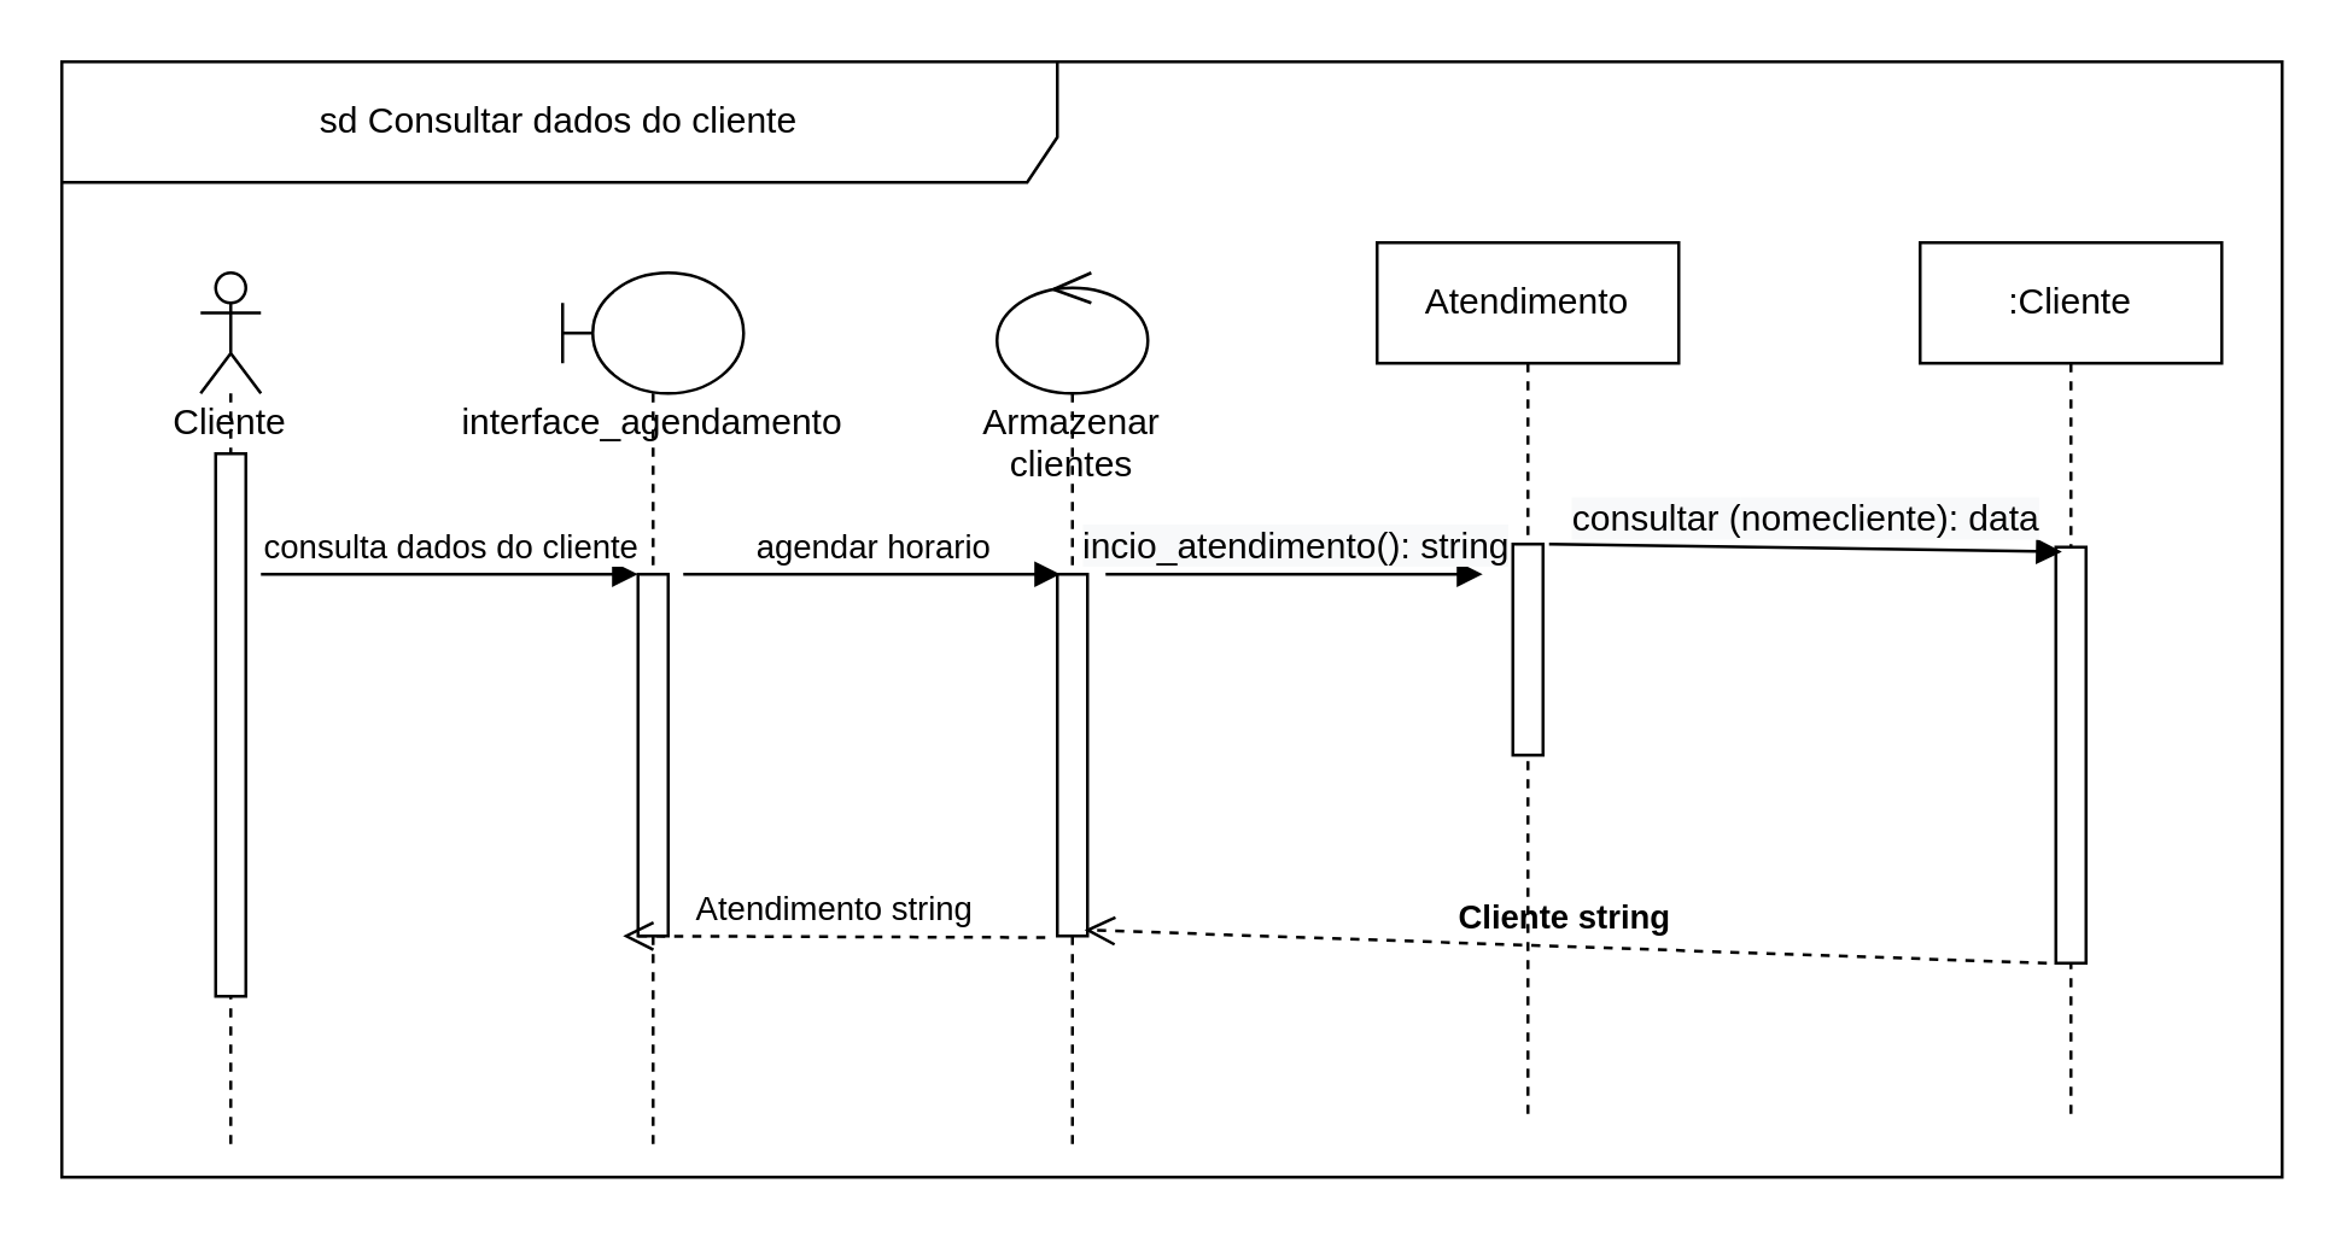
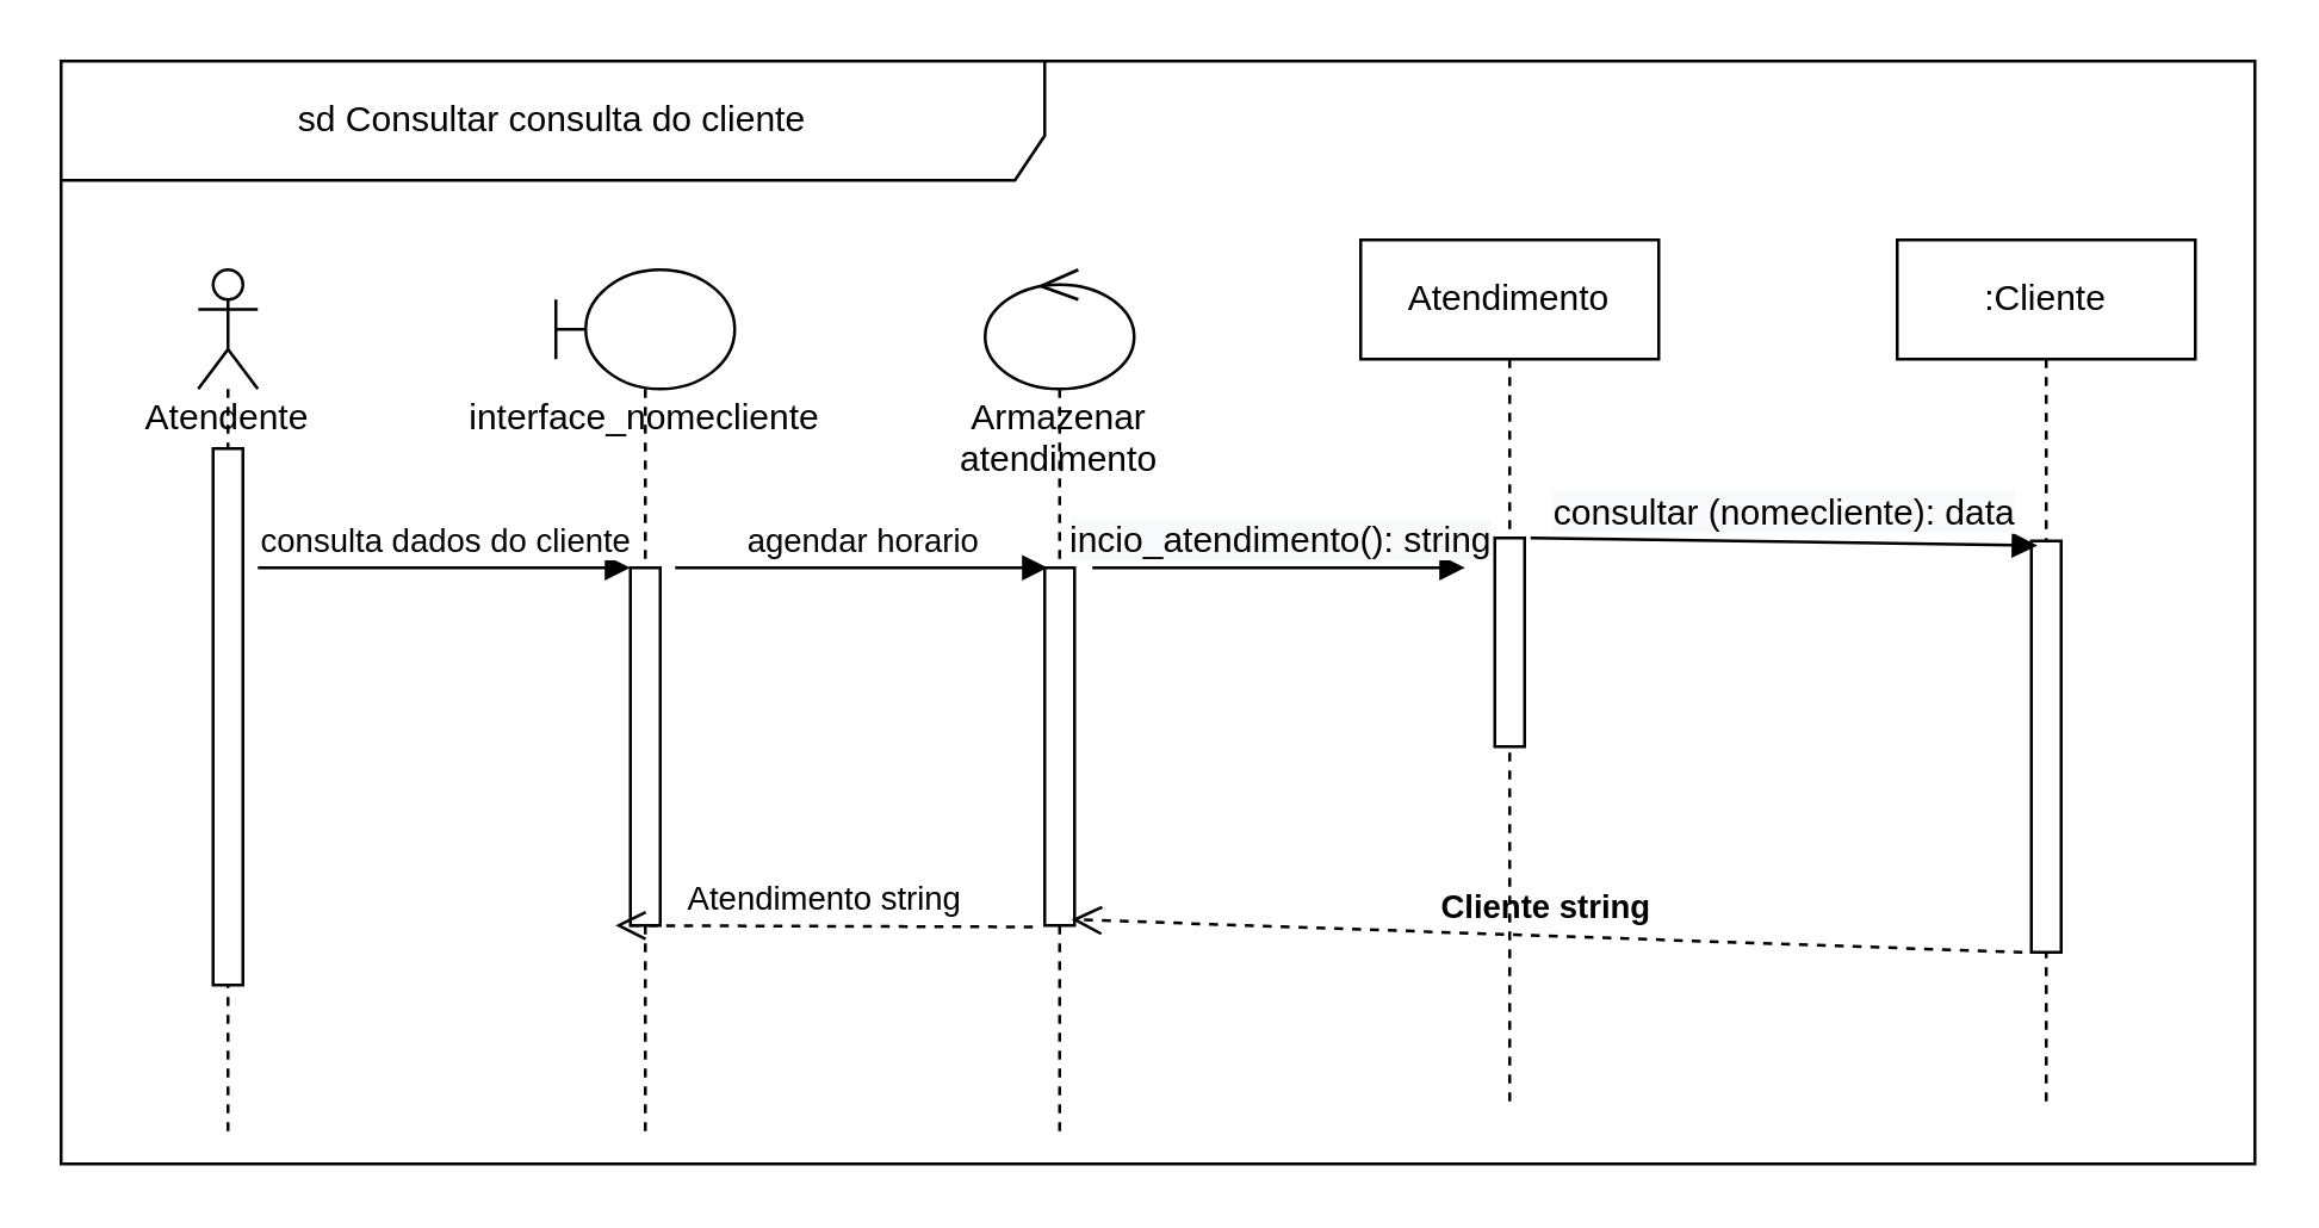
  <mxCell id="0" />
  <mxCell id="1" parent="0" />
- <mxCell id="2" value="sd Consultar dados do cliente" style="shape=umlFrame;whiteSpace=wrap;html=1;width=330;height=40;" vertex="1" parent="1"><mxGeometry x="20" y="20" width="736" height="370" as="geometry" /></mxCell>
+ <mxCell id="2" value="sd Consultar consulta do cliente" style="shape=umlFrame;whiteSpace=wrap;html=1;width=330;height=40;" vertex="1" parent="1"><mxGeometry x="20" y="20" width="736" height="370" as="geometry" /></mxCell>
  <mxCell id="3" value=":Cliente" style="shape=umlLifeline;perimeter=lifelinePerimeter;whiteSpace=wrap;html=1;container=1;collapsible=0;recursiveResize=0;outlineConnect=0;" vertex="1" parent="1"><mxGeometry x="636" y="80" width="100" height="290" as="geometry" /></mxCell>
  <mxCell id="4" value="" style="html=1;points=[];perimeter=orthogonalPerimeter;" vertex="1" parent="3"><mxGeometry x="45" y="101" width="10" height="138" as="geometry" /></mxCell>
- <mxCell id="5" value="interface_agendamento" style="shape=umlLifeline;participant=umlBoundary;perimeter=lifelinePerimeter;whiteSpace=wrap;html=1;container=1;collapsible=0;recursiveResize=0;verticalAlign=top;spacingTop=36;outlineConnect=0;" vertex="1" parent="1"><mxGeometry x="186" y="90" width="60" height="290" as="geometry" /></mxCell>
+ <mxCell id="5" value="interface_nomecliente" style="shape=umlLifeline;participant=umlBoundary;perimeter=lifelinePerimeter;whiteSpace=wrap;html=1;container=1;collapsible=0;recursiveResize=0;verticalAlign=top;spacingTop=36;outlineConnect=0;" vertex="1" parent="1"><mxGeometry x="186" y="90" width="60" height="290" as="geometry" /></mxCell>
  <mxCell id="6" value="" style="html=1;points=[];perimeter=orthogonalPerimeter;" vertex="1" parent="5"><mxGeometry x="25" y="100" width="10" height="120" as="geometry" /></mxCell>
- <mxCell id="7" value="&lt;span&gt;Armazenar clientes&lt;/span&gt;" style="shape=umlLifeline;participant=umlControl;perimeter=lifelinePerimeter;whiteSpace=wrap;html=1;container=1;collapsible=0;recursiveResize=0;verticalAlign=top;spacingTop=36;outlineConnect=0;" vertex="1" parent="1"><mxGeometry x="330" y="90" width="50" height="290" as="geometry" /></mxCell>
+ <mxCell id="7" value="&lt;span&gt;Armazenar atendimento&lt;/span&gt;" style="shape=umlLifeline;participant=umlControl;perimeter=lifelinePerimeter;whiteSpace=wrap;html=1;container=1;collapsible=0;recursiveResize=0;verticalAlign=top;spacingTop=36;outlineConnect=0;" vertex="1" parent="1"><mxGeometry x="330" y="90" width="50" height="290" as="geometry" /></mxCell>
  <mxCell id="8" value="" style="html=1;points=[];perimeter=orthogonalPerimeter;" vertex="1" parent="7"><mxGeometry x="20" y="100" width="10" height="120" as="geometry" /></mxCell>
- <mxCell id="9" value="Cliente" style="shape=umlLifeline;participant=umlActor;perimeter=lifelinePerimeter;whiteSpace=wrap;html=1;container=1;collapsible=0;recursiveResize=0;verticalAlign=top;spacingTop=36;outlineConnect=0;size=40;" vertex="1" parent="1"><mxGeometry x="66" y="90" width="20" height="290" as="geometry" /></mxCell>
+ <mxCell id="9" value="Atendente" style="shape=umlLifeline;participant=umlActor;perimeter=lifelinePerimeter;whiteSpace=wrap;html=1;container=1;collapsible=0;recursiveResize=0;verticalAlign=top;spacingTop=36;outlineConnect=0;size=40;" vertex="1" parent="1"><mxGeometry x="66" y="90" width="20" height="290" as="geometry" /></mxCell>
  <mxCell id="10" value="" style="html=1;points=[];perimeter=orthogonalPerimeter;" vertex="1" parent="9"><mxGeometry x="5" y="60" width="10" height="180" as="geometry" /></mxCell>
  <mxCell id="11" value="consulta dados do cliente" style="html=1;verticalAlign=bottom;endArrow=block;" edge="1" parent="1" target="6"><mxGeometry width="80" relative="1" as="geometry"><mxPoint x="86" y="190" as="sourcePoint" /><mxPoint x="166" y="190" as="targetPoint" /></mxGeometry></mxCell>
  <mxCell id="12" value="agendar horario" style="html=1;verticalAlign=bottom;endArrow=block;" edge="1" parent="1"><mxGeometry width="80" relative="1" as="geometry"><mxPoint x="226" y="190" as="sourcePoint" /><mxPoint x="351" y="190" as="targetPoint" /></mxGeometry></mxCell>
  <mxCell id="13" value="&lt;span style=&quot;font-size: 12px ; text-align: left ; background-color: rgb(248 , 249 , 250)&quot;&gt;incio_atendimento()&lt;/span&gt;&lt;span style=&quot;font-size: 12px ; text-align: left ; background-color: rgb(248 , 249 , 250)&quot;&gt;: string&lt;/span&gt;" style="html=1;verticalAlign=bottom;endArrow=block;" edge="1" parent="1"><mxGeometry width="80" relative="1" as="geometry"><mxPoint x="366" y="190" as="sourcePoint" /><mxPoint x="491" y="190" as="targetPoint" /></mxGeometry></mxCell>
  <mxCell id="14" value="Cliente string" style="html=1;verticalAlign=bottom;endArrow=open;dashed=1;endSize=8;exitX=-0.3;exitY=1;exitDx=0;exitDy=0;exitPerimeter=0;fontStyle=1;entryX=0.9;entryY=0.983;entryDx=0;entryDy=0;entryPerimeter=0;" edge="1" parent="1" source="4" target="8"><mxGeometry relative="1" as="geometry"><mxPoint x="896" y="280" as="sourcePoint" /><mxPoint x="722" y="349.675" as="targetPoint" /></mxGeometry></mxCell>
  <mxCell id="15" value="Atendimento string" style="html=1;verticalAlign=bottom;endArrow=open;dashed=1;endSize=8;entryX=1;entryY=0.4;entryDx=0;entryDy=0;entryPerimeter=0;" edge="1" parent="1"><mxGeometry relative="1" as="geometry"><mxPoint x="346" y="310.5" as="sourcePoint" /><mxPoint x="206" y="310" as="targetPoint" /></mxGeometry></mxCell>
  <mxCell id="16" value="Atendimento" style="shape=umlLifeline;perimeter=lifelinePerimeter;whiteSpace=wrap;html=1;container=1;collapsible=0;recursiveResize=0;outlineConnect=0;" vertex="1" parent="1"><mxGeometry x="456" y="80" width="100" height="290" as="geometry" /></mxCell>
  <mxCell id="17" value="" style="html=1;points=[];perimeter=orthogonalPerimeter;" vertex="1" parent="16"><mxGeometry x="45" y="100" width="10" height="70" as="geometry" /></mxCell>
  <mxCell id="18" value="&lt;span style=&quot;font-size: 12px ; text-align: left ; background-color: rgb(248 , 249 , 250)&quot;&gt;consultar (&lt;/span&gt;&lt;span style=&quot;font-size: 12px ; text-align: left ; background-color: rgb(248 , 249 , 250)&quot;&gt;nomecliente&lt;/span&gt;&lt;span style=&quot;font-size: 12px ; text-align: left ; background-color: rgb(248 , 249 , 250)&quot;&gt;): data&lt;/span&gt;" style="html=1;verticalAlign=bottom;endArrow=block;entryX=0.2;entryY=0.011;entryDx=0;entryDy=0;entryPerimeter=0;exitX=1.2;exitY=0;exitDx=0;exitDy=0;exitPerimeter=0;" edge="1" parent="1" source="17" target="4"><mxGeometry width="80" relative="1" as="geometry"><mxPoint x="720" y="176.95" as="sourcePoint" /><mxPoint x="720.53" y="196.4" as="targetPoint" /></mxGeometry></mxCell>
